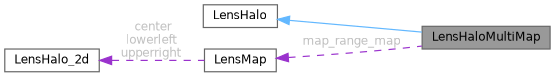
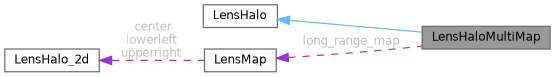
  digraph {
    rankdir=LR
    node [color=gray40 fillcolor=white fontname=Helvetica fontsize=10 shape=box style=filled]
    edge [color=darkorchid3 dir=back fontname=Helvetica fontsize=10 labelfontname=Helvetica labelfontsize=10 style=dashed fontcolor=grey]
    n1 [fillcolor=grey60 fontcolor=black height=0.2 label=LensHaloMultiMap width=0.4]
    n2 [height=0.2 label=LensHalo width=0.4]
    n3 [height=0.2 label=LensMap width=0.4]
    n4 [height=0.2 label=LensHalo_2d width=0.4]
    n2 -> n1 [color=steelblue1 style=solid fontcolor=""]
-   n3 -> n1 [label=" map_range_map"]
+   n3 -> n1 [label=" long_range_map"]
    n4 -> n3 [label=" center\nlowerleft\nupperright"]
  }
